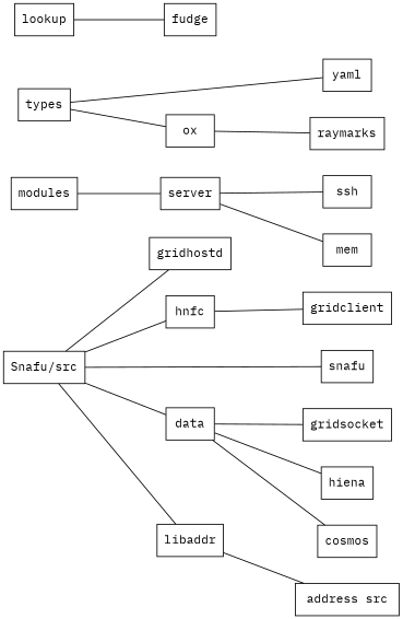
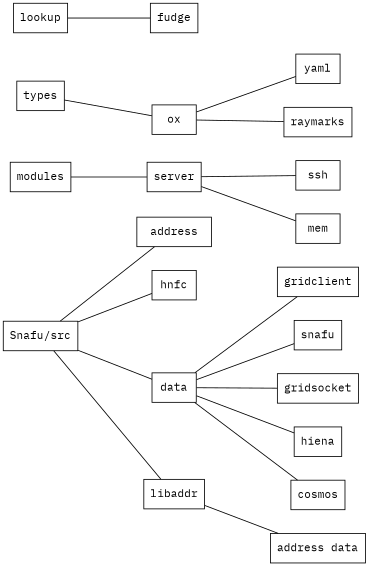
  strict graph {
    fontname="IBM Plex Mono"
    nodesep=.4
    rankdir=LR
    ranksep=1
    splines=line
    node [fontname="IBM Plex Mono" shape=box]
    edge [color=black fontname="IBM Plex Mono" minlen=1]
    "Snafu/src"
-   gridhostd
+   gridhostd [label=address]
    hnfc
    libaddr
    n5 [label=data]
    snafu
-   "address data" [label="address src"]
+   "address data"
    gridclient
    gridsocket
    hiena
    cosmos
    modules
    server
    types
    ox
    yaml
    ssh
    mem
    lookup
    fudge
    raymarks
    "Snafu/src" -- gridhostd
    "Snafu/src" -- hnfc
    "Snafu/src" -- libaddr
    "Snafu/src" -- n5
-   "Snafu/src" -- snafu
+   n5 -- snafu
    libaddr -- "address data"
-   hnfc -- gridclient
+   n5 -- gridclient
    n5 -- gridsocket
    n5 -- hiena
    n5 -- cosmos
    modules -- server
    server -- ssh
    server -- mem
    types -- ox
-   types -- yaml
+   ox -- yaml
    ox -- raymarks
    lookup -- fudge
  }
